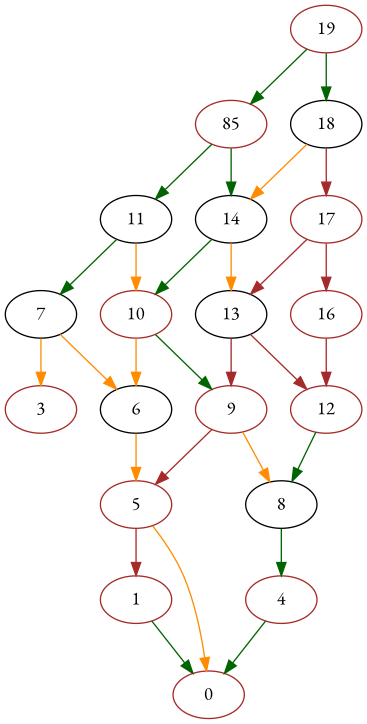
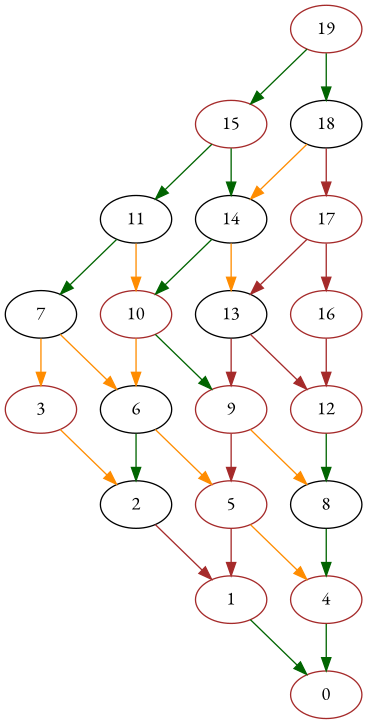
  digraph {
    fontname="EB Garamond"
    node [color=brown fontname="EB Garamond"]
    edge [color=darkgreen fontname="EB Garamond" weight=29]
    1
    0
+   2 [color=black]
    3
    4
    5
    6 [color=black]
    7 [color=black]
    8 [color=black]
    9
    10
    11 [color=black]
    12
    13 [color=black]
    14 [color=black]
-   15 [label=85]
+   15
    16
    17
    18 [color=black]
    19
    1 -> 0 [weight=9]
+   2 -> 1 [color=brown weight=24]
+   3 -> 2 [color=darkorange weight=9]
    4 -> 0
    5 -> 1 [color=brown weight=23]
-   5 -> 0 [color=darkorange weight=25]
+   5 -> 4 [color=darkorange weight=25]
+   6 -> 2 [weight=27]
    6 -> 5 [color=darkorange weight=23]
    7 -> 3 [color=darkorange weight=11]
    7 -> 6 [color=darkorange weight=30]
    8 -> 4 [weight=27]
    9 -> 5 [color=brown weight=2]
    9 -> 8 [color=darkorange weight=10]
    10 -> 6 [color=darkorange]
    10 -> 9 [weight=15]
    11 -> 7 [weight=3]
    11 -> 10 [color=darkorange weight=23]
    12 -> 8 [weight=20]
    13 -> 9 [color=brown weight=27]
    13 -> 12 [color=brown weight=5]
    14 -> 10 [weight=20]
    14 -> 13 [color=darkorange weight=5]
    15 -> 11 [weight=30]
    15 -> 14
    16 -> 12 [color=brown weight=20]
    17 -> 13 [color=brown weight=1]
    17 -> 16 [color=brown weight=11]
    18 -> 14 [color=darkorange weight=5]
    18 -> 17 [color=brown weight=8]
    19 -> 15 [weight=8]
    19 -> 18 [weight=26]
  }
